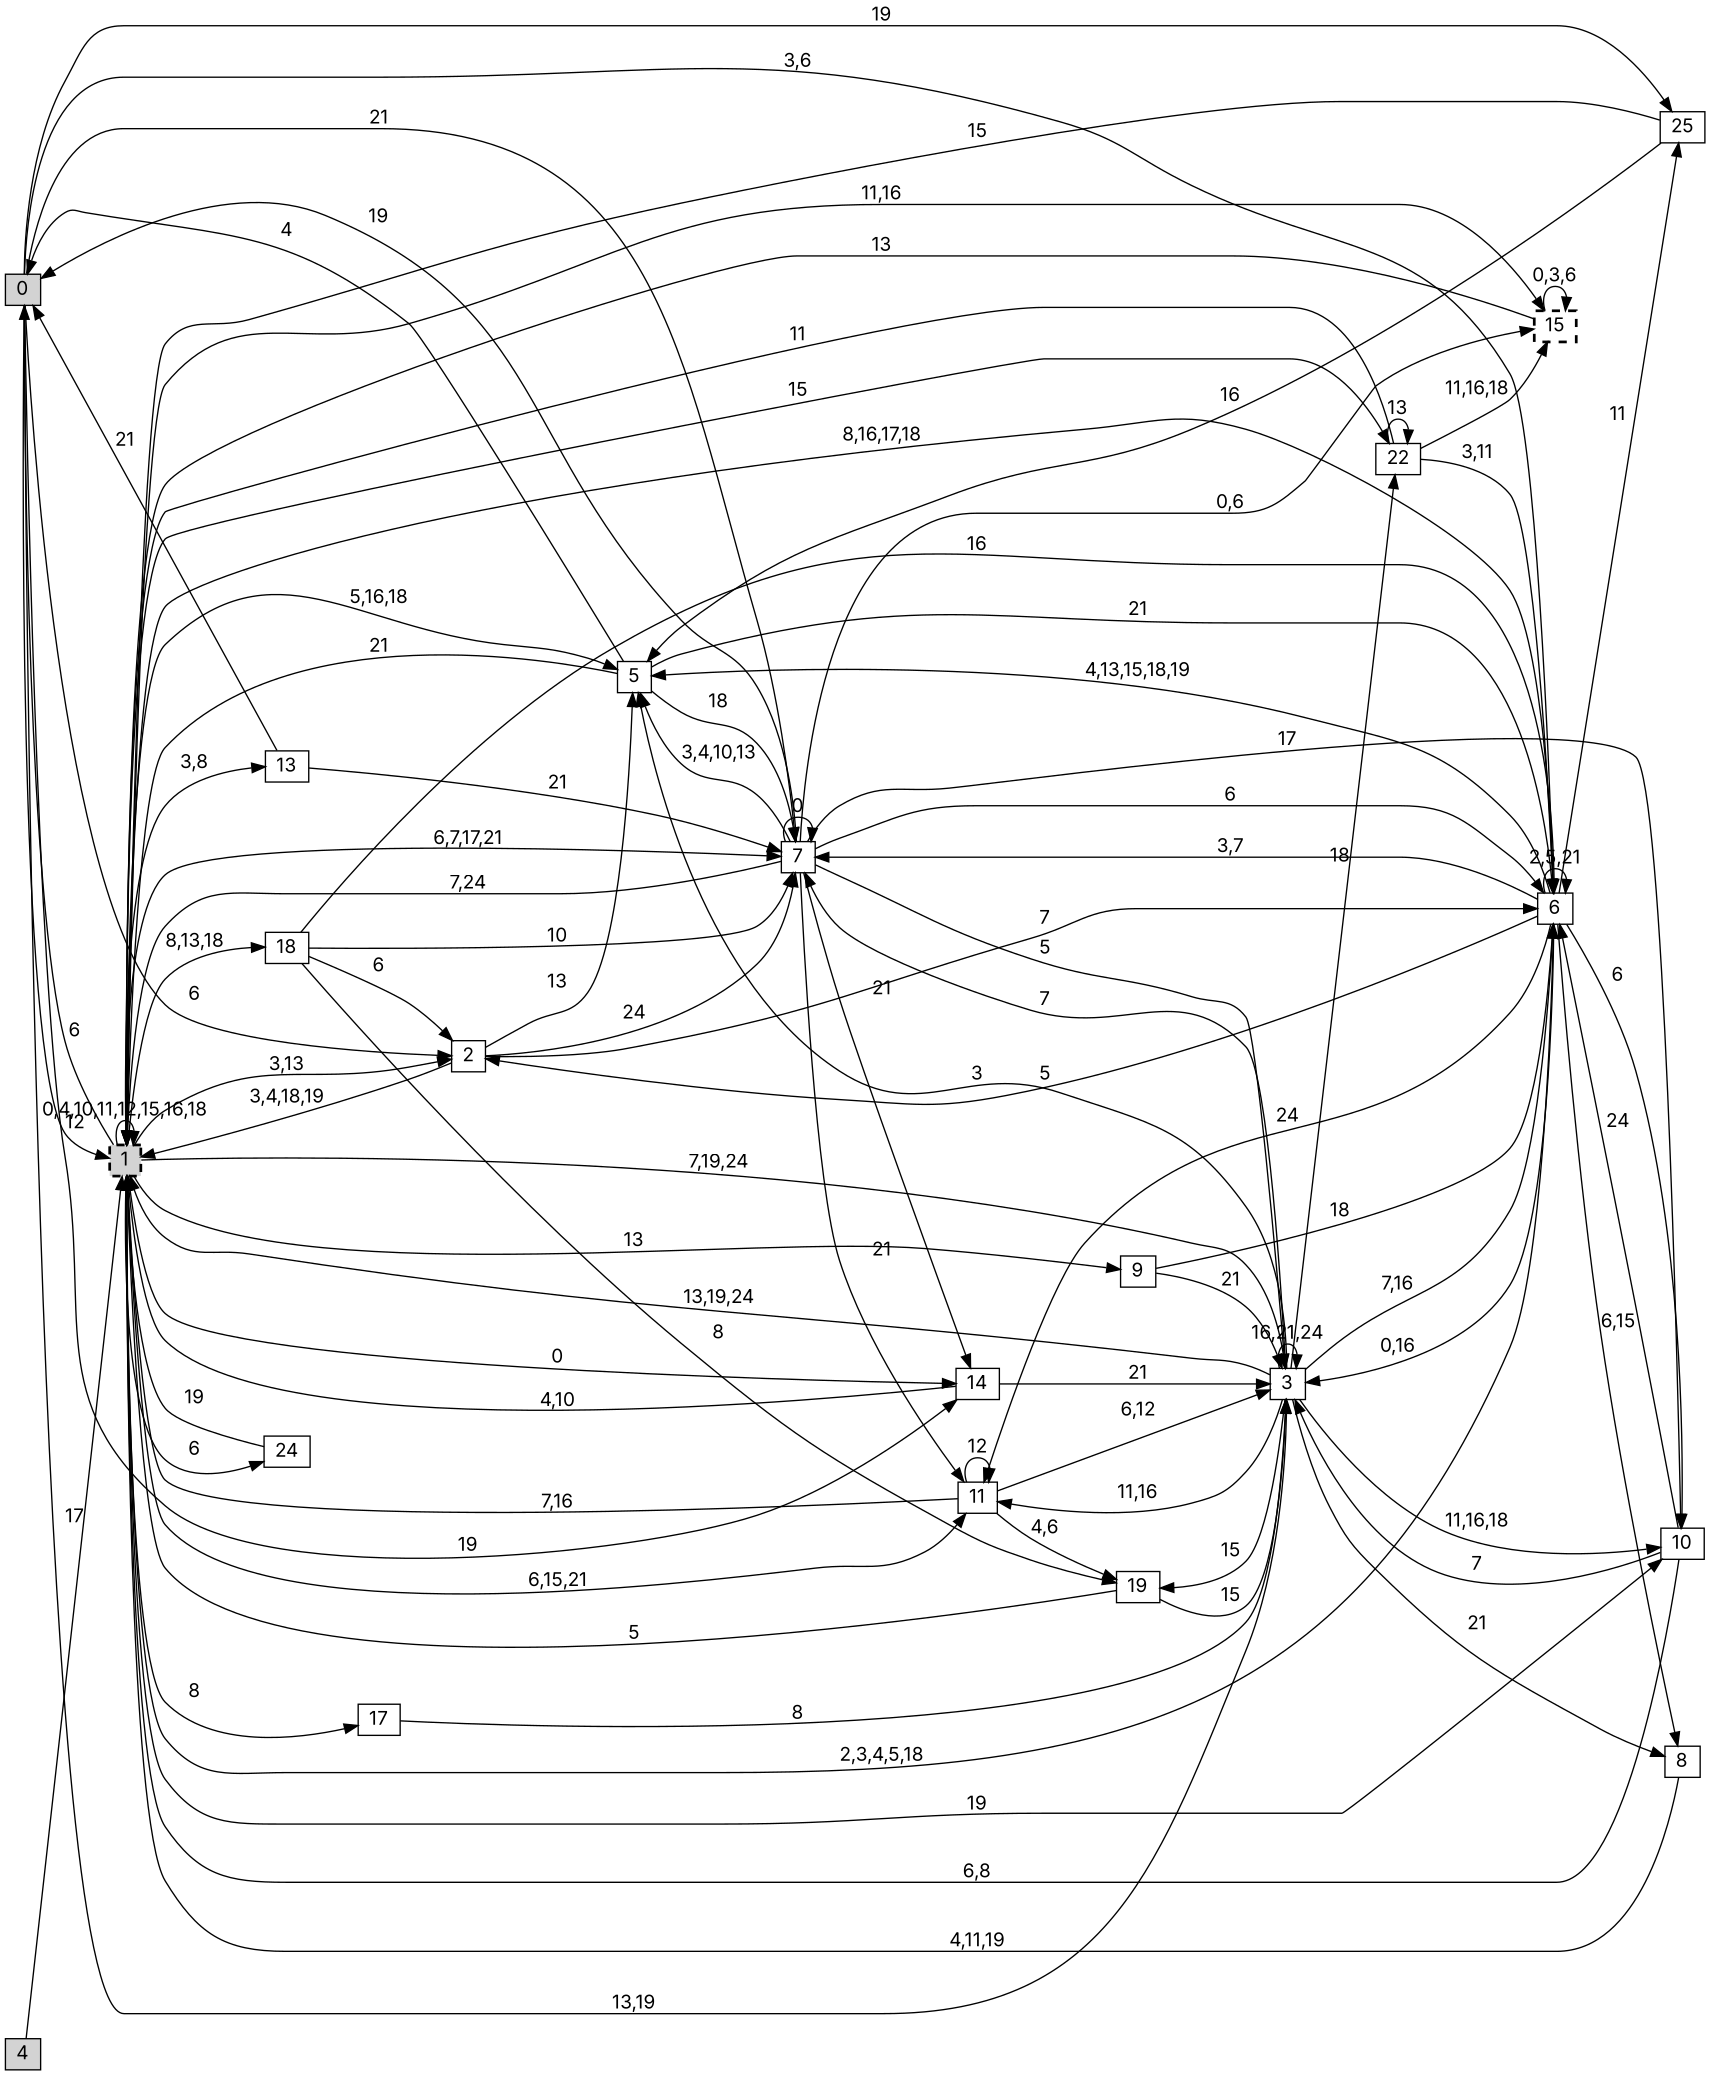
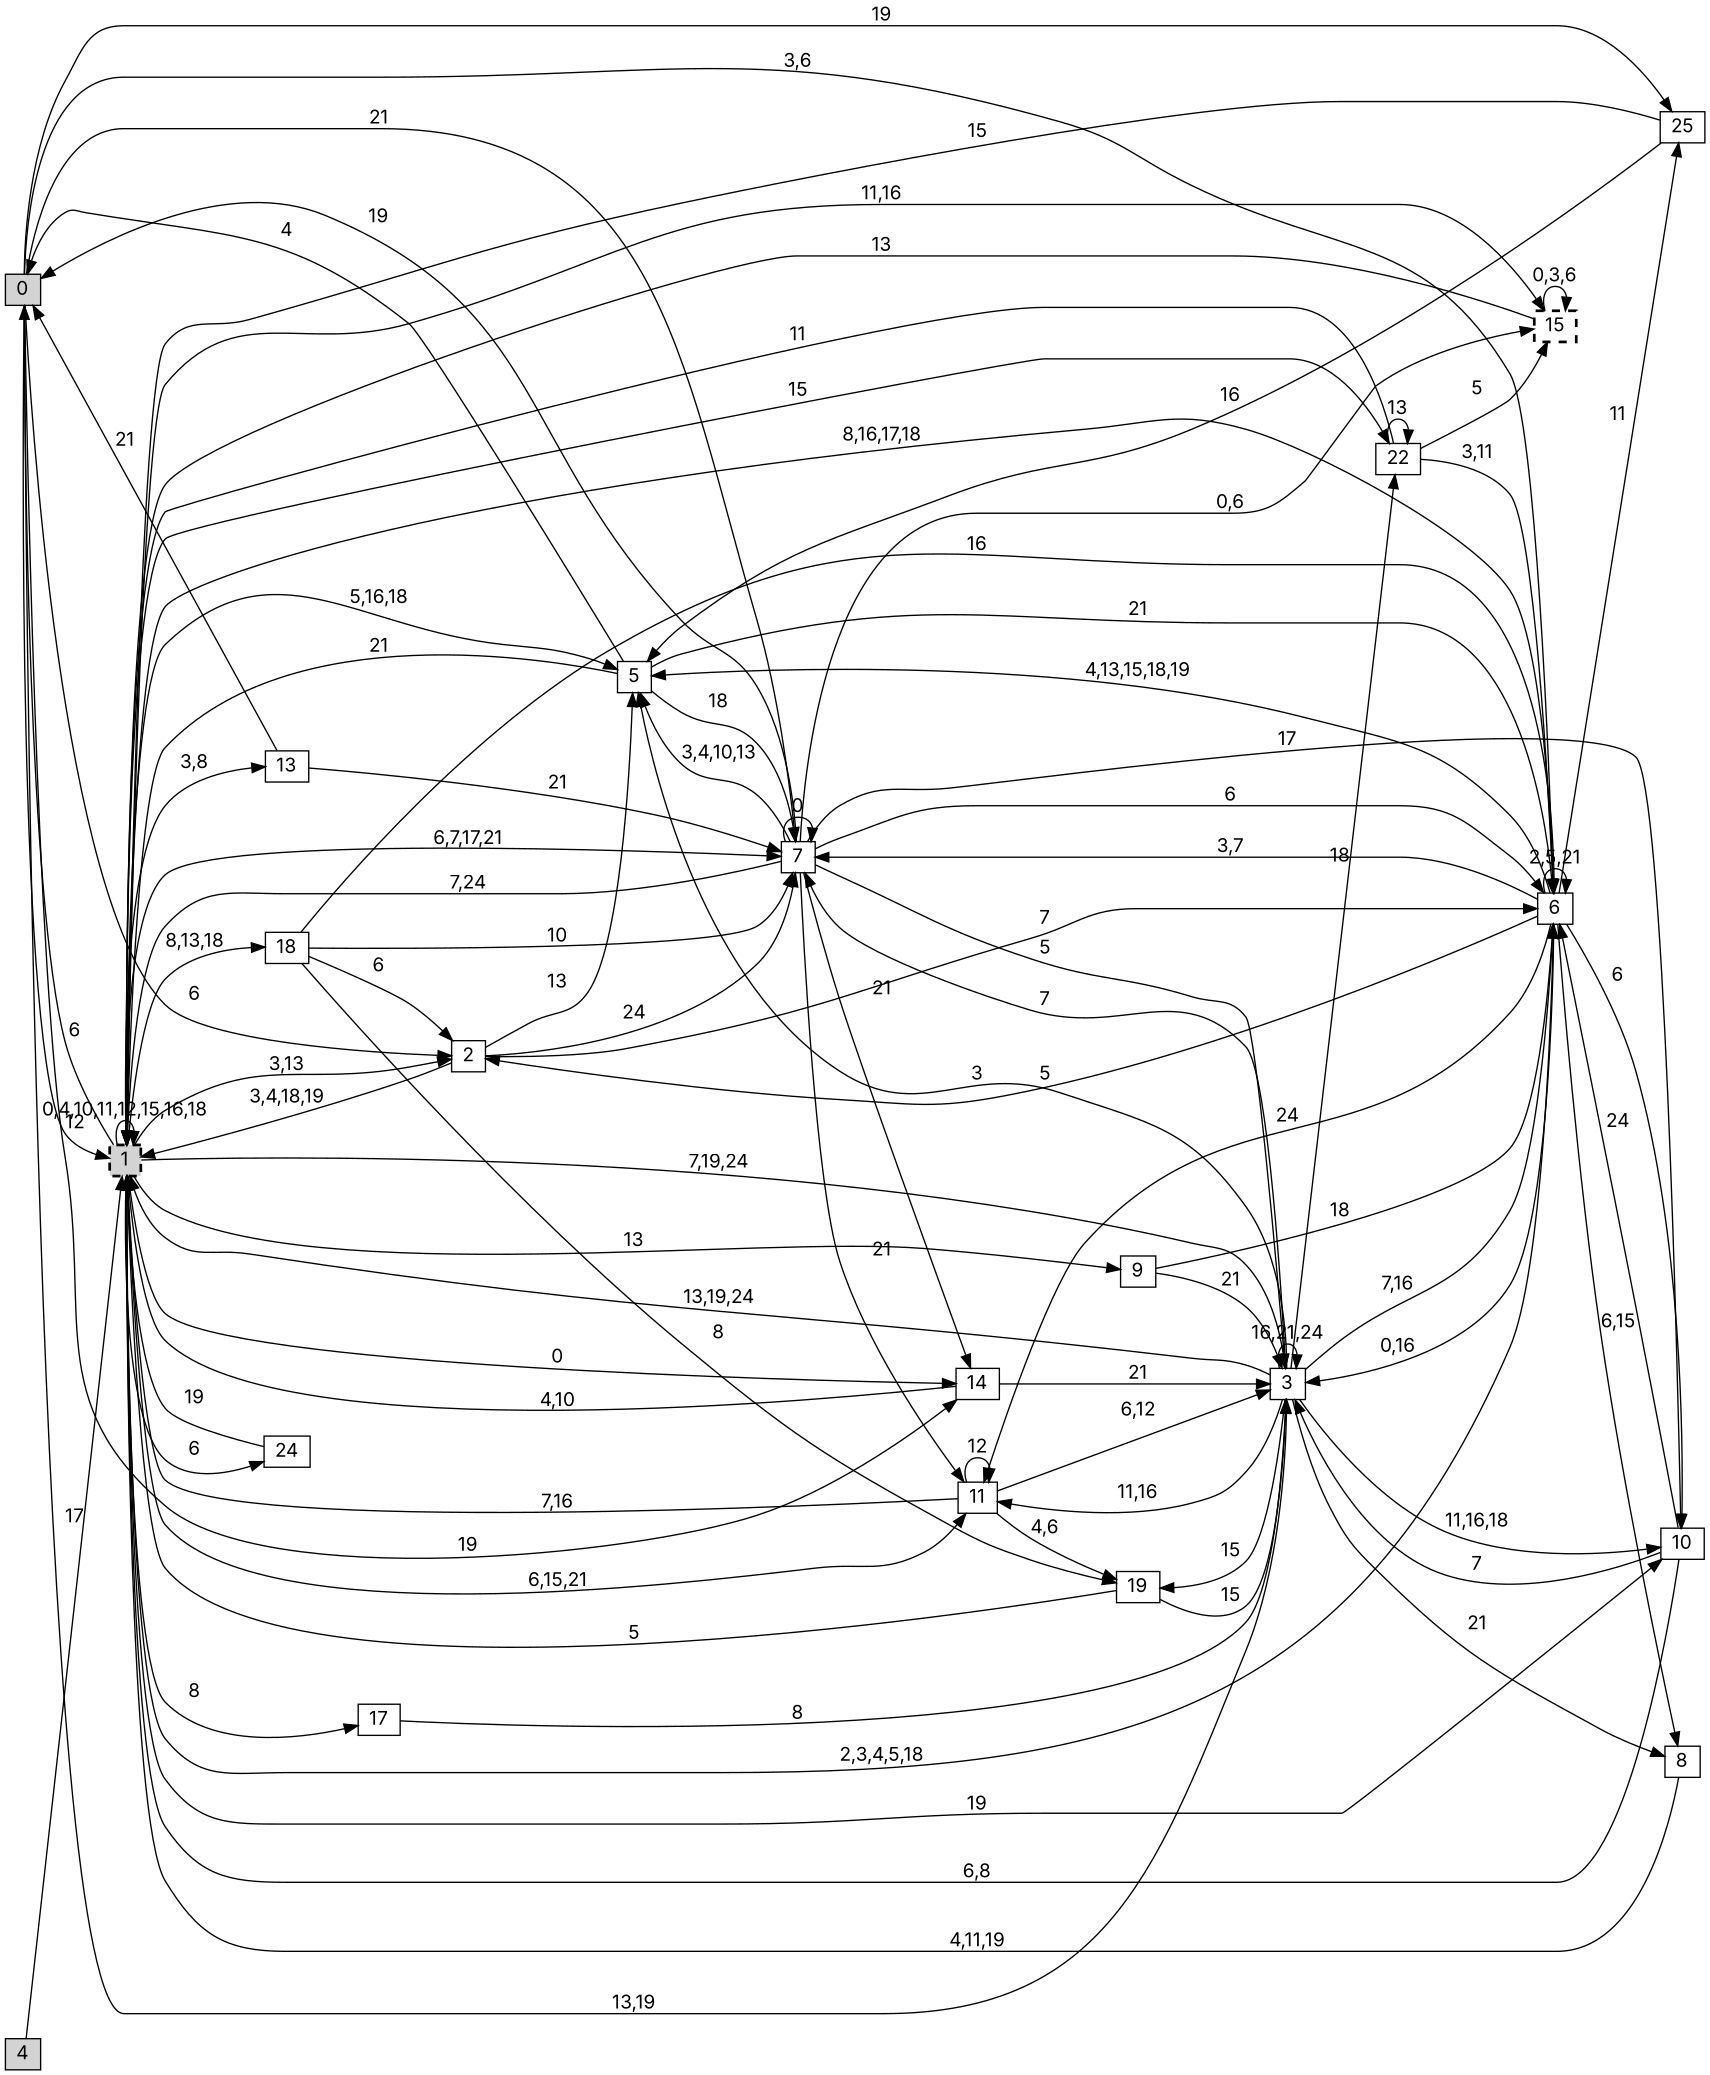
  digraph {
    fontname=Inter
    rankdir=LR
    node [fontname=Inter shape=box]
    edge [fontname=Inter]
    n1 [height=0.1 label=0 style=filled width=0.1]
    n2 [height=0.1 label=1 style="filled,bold,dashed" width=0.1]
    n3 [height=0.1 label=2 width=0.1]
    n4 [height=0.1 label=3 width=0.1]
    n5 [height=0.1 label=6 width=0.1]
    n6 [height=0.1 label=7 width=0.1]
    n7 [height=0.1 label=14 width=0.1]
    n8 [height=0.1 label=25 width=0.1]
    n9 [height=0.1 label=5 width=0.1]
    n10 [height=0.1 label=9 width=0.1]
    n11 [height=0.1 label=10 width=0.1]
    n12 [height=0.1 label=11 width=0.1]
    n13 [height=0.1 label=13 width=0.1]
    n14 [height=0.1 label=15 style="bold,dashed" width=0.1]
    n15 [height=0.1 label=17 width=0.1]
    n16 [height=0.1 label=18 width=0.1]
    n17 [height=0.1 label=22 width=0.1]
    n18 [height=0.1 label=24 width=0.1]
    n19 [height=0.1 label=8 width=0.1]
    n20 [height=0.1 label=19 width=0.1]
    n21 [height=0.1 label=4 style=filled width=0.1]
    n1 -> n2 [label=12]
    n1 -> n3 [label=6]
    n1 -> n4 [label="13,19"]
    n1 -> n5 [label="3,6"]
    n1 -> n6 [label=21]
    n1 -> n7 [label=19]
    n1 -> n8 [label=19]
    n2 -> n1 [label=6]
    n2 -> n2 [label="0,4,10,11,12,15,16,18"]
    n2 -> n3 [label="3,13"]
    n2 -> n4 [label="7,19,24"]
    n2 -> n5 [label="2,3,4,5,18"]
    n2 -> n6 [label="6,7,17,21"]
    n2 -> n7 [label=0]
    n2 -> n9 [label="5,16,18"]
    n2 -> n10 [label=13]
    n2 -> n11 [label=19]
    n2 -> n12 [label="6,15,21"]
    n2 -> n13 [label="3,8"]
    n2 -> n14 [label="11,16"]
    n2 -> n15 [label=8]
    n2 -> n16 [label="8,13,18"]
    n2 -> n17 [label=15]
    n2 -> n18 [label=6]
    n3 -> n2 [label="3,4,18,19"]
    n3 -> n5 [label=7]
    n3 -> n6 [label=24]
    n3 -> n9 [label=13]
    n4 -> n2 [label="13,19,24"]
    n4 -> n4 [label="16,21,24"]
    n4 -> n5 [label="7,16"]
    n4 -> n6 [label=7]
    n4 -> n9 [label=3]
    n4 -> n11 [label="11,16,18"]
    n4 -> n12 [label="11,16"]
    n4 -> n17 [label=18]
    n4 -> n19 [label=21]
    n4 -> n20 [label=15]
    n5 -> n2 [label="8,16,17,18"]
    n5 -> n3 [label=5]
    n5 -> n4 [label="0,16"]
    n5 -> n5 [label="2,5,21"]
    n5 -> n6 [label="3,7"]
    n5 -> n8 [label=11]
    n5 -> n9 [label="4,13,15,18,19"]
    n5 -> n11 [label=6]
    n5 -> n12 [label=24]
    n5 -> n19 [label="6,15"]
    n6 -> n1 [label=19]
    n6 -> n2 [label="7,24"]
    n6 -> n4 [label=5]
    n6 -> n5 [label=6]
    n6 -> n6 [label=0]
    n6 -> n7 [label=21]
    n6 -> n9 [label="3,4,10,13"]
    n6 -> n11 [label=17]
    n6 -> n12 [label=21]
    n6 -> n14 [label="0,6"]
    n7 -> n2 [label="4,10"]
    n7 -> n4 [label=21]
    n8 -> n2 [label=15]
    n8 -> n9 [label=16]
    n9 -> n1 [label=4]
    n9 -> n2 [label=21]
    n9 -> n5 [label=21]
    n9 -> n6 [label=18]
    n10 -> n4 [label=21]
    n10 -> n5 [label=18]
    n11 -> n2 [label="6,8"]
    n11 -> n4 [label=7]
    n11 -> n5 [label=24]
    n12 -> n2 [label="7,16"]
    n12 -> n4 [label="6,12"]
    n12 -> n12 [label=12]
    n12 -> n20 [label="4,6"]
    n13 -> n1 [label=21]
    n13 -> n6 [label=21]
    n14 -> n2 [label=13]
    n14 -> n14 [label="0,3,6"]
    n15 -> n4 [label=8]
    n16 -> n3 [label=6]
    n16 -> n5 [label=16]
    n16 -> n6 [label=10]
    n16 -> n20 [label=8]
    n17 -> n2 [label=11]
    n17 -> n5 [label="3,11"]
-   n17 -> n14 [label="11,16,18"]
+   n17 -> n14 [label=5]
    n17 -> n17 [label=13]
    n18 -> n2 [label=19]
    n19 -> n2 [label="4,11,19"]
    n20 -> n2 [label=5]
    n20 -> n4 [label=15]
    n21 -> n2 [label=17]
  }
